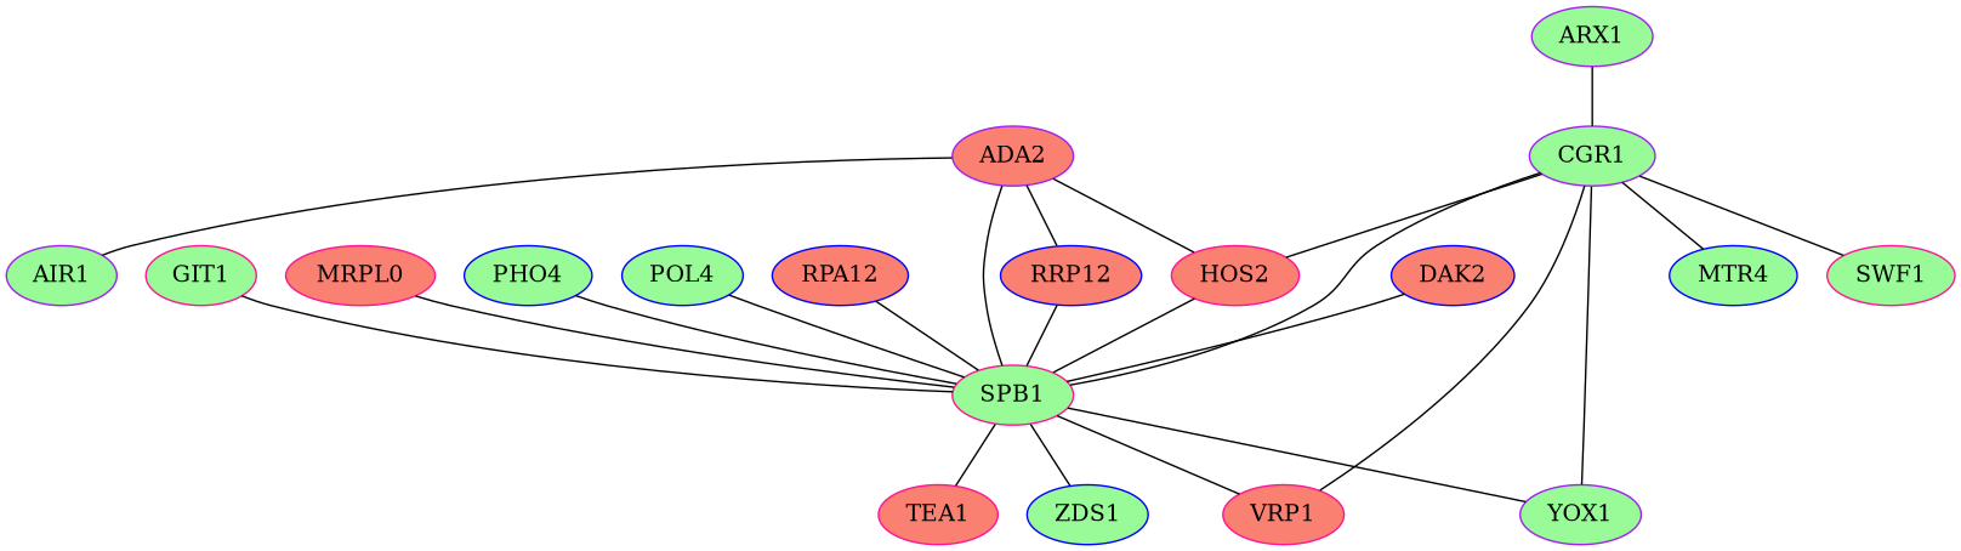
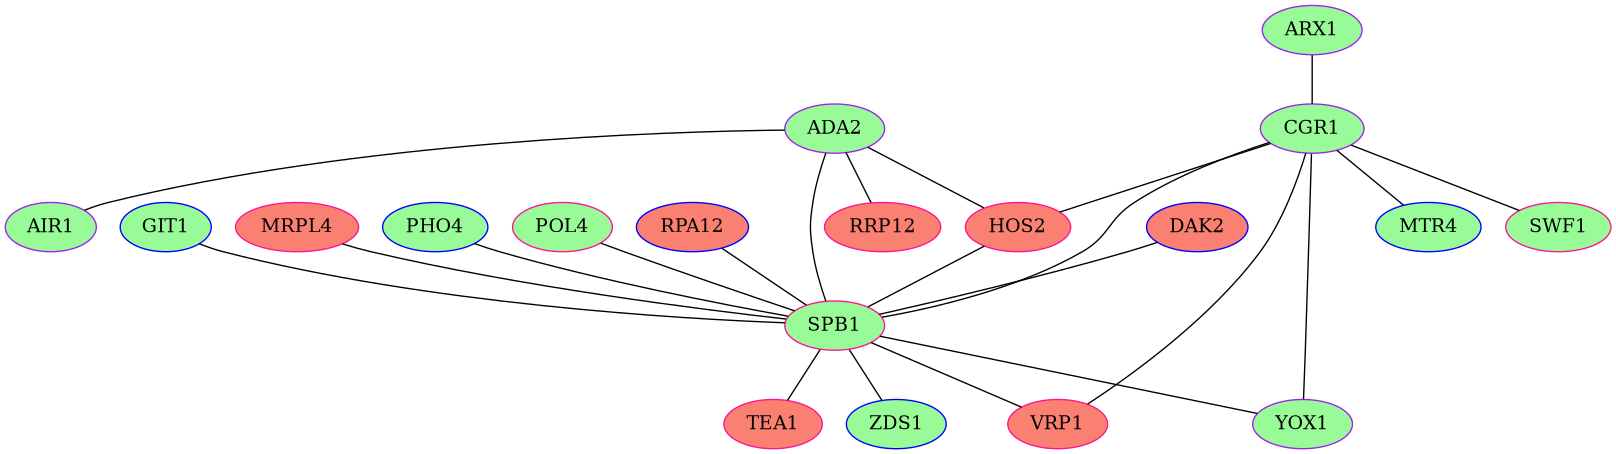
  graph {
    node [color=deeppink fillcolor=palegreen style=filled]
-   ADA2 [color=purple fillcolor=salmon]
+   ADA2 [color=purple]
    AIR1 [color=purple]
    HOS2 [fillcolor=salmon]
-   RRP12 [color=blue fillcolor=salmon]
+   RRP12 [fillcolor=salmon]
    SPB1
    VRP1 [fillcolor=salmon]
    YOX1 [color=purple]
    TEA1 [fillcolor=salmon]
    ZDS1 [color=blue]
    ARX1 [color=purple]
    CGR1 [color=purple]
    MTR4 [color=blue]
    SWF1
    DAK2 [color=blue fillcolor=salmon]
-   GIT1
-   MRPL4 [fillcolor=salmon label=MRPL0]
+   GIT1 [color=blue]
+   MRPL4 [fillcolor=salmon]
    PHO4 [color=blue]
-   POL4 [color=blue]
+   POL4
    RPA12 [color=blue fillcolor=salmon]
    ADA2 -- AIR1
    ADA2 -- HOS2
    ADA2 -- RRP12
    ADA2 -- SPB1
    HOS2 -- SPB1
-   RRP12 -- SPB1
    SPB1 -- VRP1
    SPB1 -- YOX1
    SPB1 -- TEA1
    SPB1 -- ZDS1
    ARX1 -- CGR1
    CGR1 -- HOS2
    CGR1 -- SPB1
    CGR1 -- VRP1
    CGR1 -- YOX1
    CGR1 -- MTR4
    CGR1 -- SWF1
    DAK2 -- SPB1
    GIT1 -- SPB1
    MRPL4 -- SPB1
    PHO4 -- SPB1
    POL4 -- SPB1
    RPA12 -- SPB1
  }
